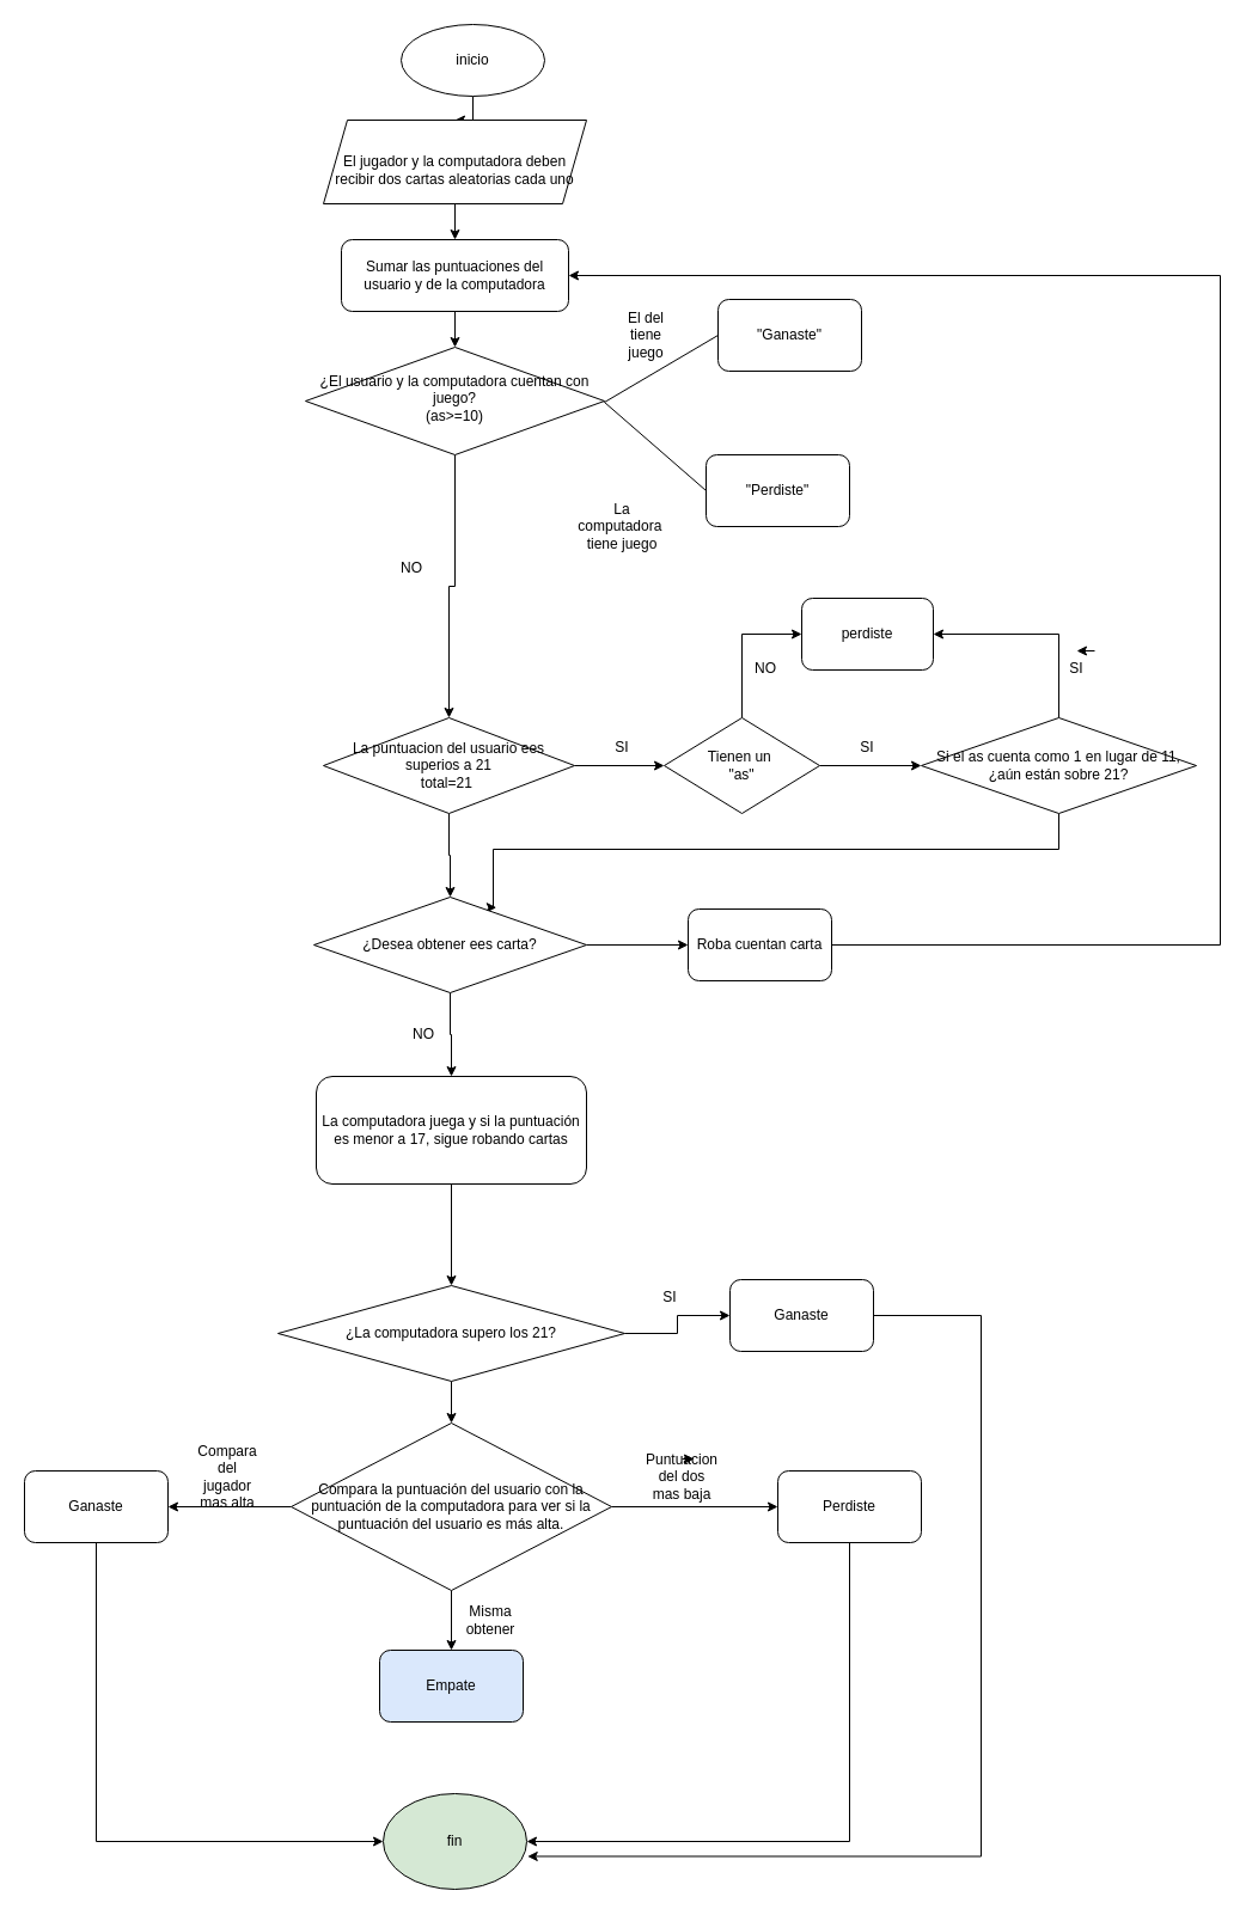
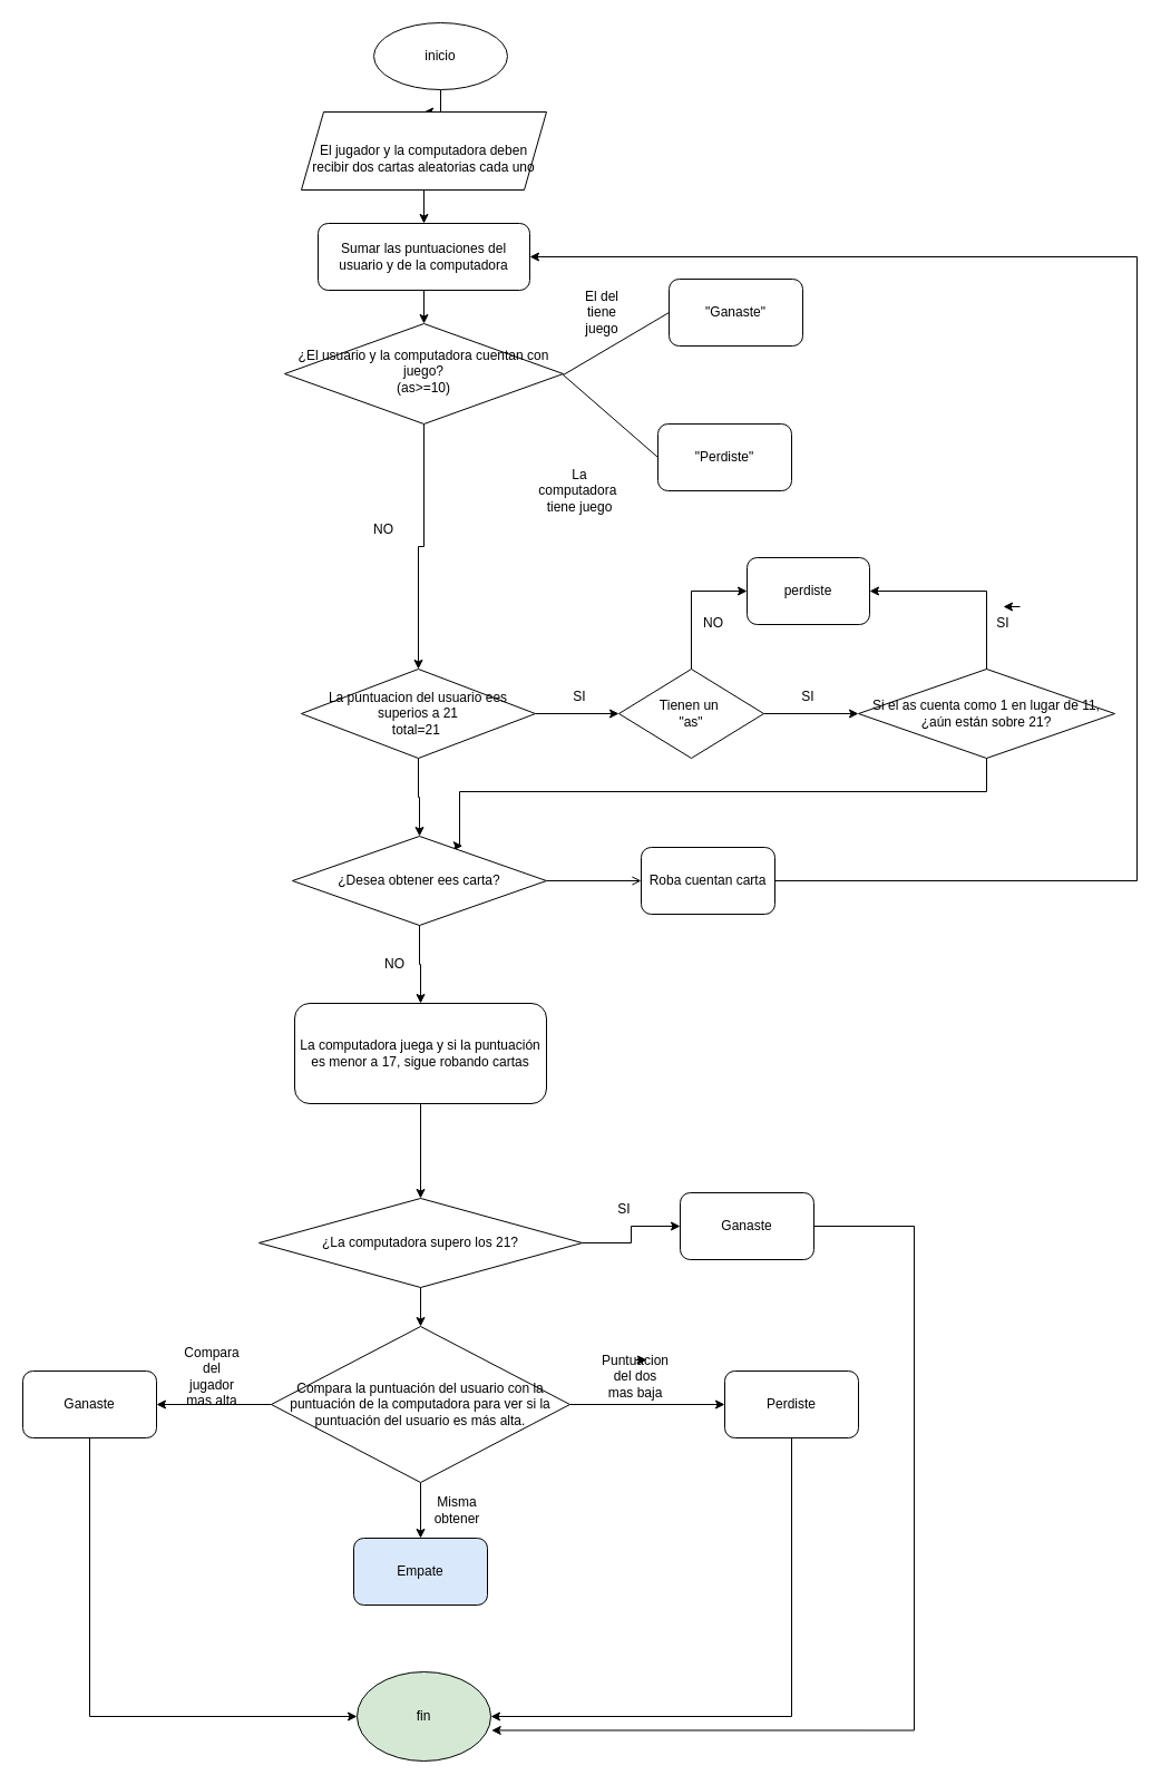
  <mxCell id="0" />
  <mxCell id="1" parent="0" />
  <mxCell id="2" value="" style="edgeStyle=orthogonalEdgeStyle;rounded=0;orthogonalLoop=1;jettySize=auto;html=1;" edge="1" parent="1" source="3" target="5"><mxGeometry relative="1" as="geometry" /></mxCell>
  <mxCell id="3" value="inicio" style="ellipse;whiteSpace=wrap;html=1;" vertex="1" parent="1"><mxGeometry x="335" y="20" width="120" height="60" as="geometry" /></mxCell>
  <mxCell id="4" value="" style="edgeStyle=orthogonalEdgeStyle;rounded=0;orthogonalLoop=1;jettySize=auto;html=1;" edge="1" parent="1" source="5" target="7"><mxGeometry relative="1" as="geometry" /></mxCell>
  <mxCell id="5" value="&lt;br&gt;El jugador y la computadora deben recibir dos cartas aleatorias cada uno" style="shape=parallelogram;perimeter=parallelogramPerimeter;whiteSpace=wrap;html=1;fixedSize=1;" vertex="1" parent="1"><mxGeometry x="270" y="100" width="220" height="70" as="geometry" /></mxCell>
  <mxCell id="6" value="" style="edgeStyle=orthogonalEdgeStyle;rounded=0;orthogonalLoop=1;jettySize=auto;html=1;" edge="1" parent="1" source="7" target="9"><mxGeometry relative="1" as="geometry" /></mxCell>
  <mxCell id="7" value="Sumar las puntuaciones del usuario y de la computadora" style="rounded=1;whiteSpace=wrap;html=1;" vertex="1" parent="1"><mxGeometry x="285" y="200" width="190" height="60" as="geometry" /></mxCell>
  <mxCell id="8" value="" style="edgeStyle=orthogonalEdgeStyle;rounded=0;orthogonalLoop=1;jettySize=auto;html=1;" edge="1" parent="1" source="9" target="17"><mxGeometry relative="1" as="geometry" /></mxCell>
  <mxCell id="9" value="¿El usuario y la computadora cuentan con juego?&lt;div&gt;(as&amp;gt;=10)&lt;/div&gt;" style="rhombus;whiteSpace=wrap;html=1;shadow=0;fontFamily=Helvetica;fontSize=12;align=center;strokeWidth=1;spacing=6;spacingTop=-4;" vertex="1" parent="1"><mxGeometry x="255" y="290" width="250" height="90" as="geometry" /></mxCell>
  <mxCell id="10" value="" style="endArrow=none;html=1;rounded=0;exitX=0;exitY=0.5;exitDx=0;exitDy=0;" edge="1" parent="1" source="11"><mxGeometry width="50" height="50" relative="1" as="geometry"><mxPoint x="580" y="400" as="sourcePoint" /><mxPoint x="600" y="280" as="targetPoint" /><Array as="points"><mxPoint x="505" y="336" /></Array></mxGeometry></mxCell>
  <mxCell id="11" value="&quot;Perdiste&quot;" style="rounded=1;whiteSpace=wrap;html=1;" vertex="1" parent="1"><mxGeometry x="590" y="380" width="120" height="60" as="geometry" /></mxCell>
  <mxCell id="12" value="&quot;Ganaste&quot;" style="rounded=1;whiteSpace=wrap;html=1;" vertex="1" parent="1"><mxGeometry x="600" y="250" width="120" height="60" as="geometry" /></mxCell>
  <mxCell id="13" value="El del tiene juego" style="text;html=1;align=center;verticalAlign=middle;whiteSpace=wrap;rounded=0;" vertex="1" parent="1"><mxGeometry x="510" y="265" width="60" height="30" as="geometry" /></mxCell>
  <mxCell id="14" value="La computadora&amp;nbsp;&lt;div&gt;tiene juego&lt;/div&gt;" style="text;html=1;align=center;verticalAlign=middle;whiteSpace=wrap;rounded=0;" vertex="1" parent="1"><mxGeometry x="490" y="425" width="60" height="30" as="geometry" /></mxCell>
  <mxCell id="15" style="edgeStyle=orthogonalEdgeStyle;rounded=0;orthogonalLoop=1;jettySize=auto;html=1;entryX=0;entryY=0.5;entryDx=0;entryDy=0;" edge="1" parent="1" source="17" target="20"><mxGeometry relative="1" as="geometry" /></mxCell>
  <mxCell id="16" style="edgeStyle=orthogonalEdgeStyle;rounded=0;orthogonalLoop=1;jettySize=auto;html=1;entryX=0.5;entryY=0;entryDx=0;entryDy=0;" edge="1" parent="1" source="17" target="33"><mxGeometry relative="1" as="geometry" /></mxCell>
  <mxCell id="17" value="La puntuacion del usuario ees superios a 21&lt;div&gt;total=21&amp;nbsp;&lt;/div&gt;" style="rhombus;whiteSpace=wrap;html=1;" vertex="1" parent="1"><mxGeometry x="270" y="600" width="210" height="80" as="geometry" /></mxCell>
  <mxCell id="18" style="edgeStyle=orthogonalEdgeStyle;rounded=0;orthogonalLoop=1;jettySize=auto;html=1;entryX=0;entryY=0.5;entryDx=0;entryDy=0;" edge="1" parent="1" source="20" target="23"><mxGeometry relative="1" as="geometry" /></mxCell>
  <mxCell id="19" style="edgeStyle=orthogonalEdgeStyle;rounded=0;orthogonalLoop=1;jettySize=auto;html=1;entryX=0;entryY=0.5;entryDx=0;entryDy=0;" edge="1" parent="1" source="20" target="24"><mxGeometry relative="1" as="geometry" /></mxCell>
  <mxCell id="20" value="Tienen un&amp;nbsp;&lt;div&gt;&quot;as&quot;&lt;/div&gt;" style="rhombus;whiteSpace=wrap;html=1;" vertex="1" parent="1"><mxGeometry x="555" y="600" width="130" height="80" as="geometry" /></mxCell>
  <mxCell id="21" style="edgeStyle=orthogonalEdgeStyle;rounded=0;orthogonalLoop=1;jettySize=auto;html=1;entryX=1;entryY=0.5;entryDx=0;entryDy=0;" edge="1" parent="1" source="23" target="24"><mxGeometry relative="1" as="geometry" /></mxCell>
  <mxCell id="22" style="edgeStyle=orthogonalEdgeStyle;rounded=0;orthogonalLoop=1;jettySize=auto;html=1;entryX=0.67;entryY=0.109;entryDx=0;entryDy=0;entryPerimeter=0;" edge="1" parent="1" source="23" target="33"><mxGeometry relative="1" as="geometry"><mxPoint x="430" y="720" as="targetPoint" /><Array as="points"><mxPoint x="885" y="710" /><mxPoint x="412" y="710" /></Array></mxGeometry></mxCell>
  <mxCell id="23" value="Si el as cuenta como 1 en lugar de 11, ¿aún están sobre 21?" style="rhombus;whiteSpace=wrap;html=1;" vertex="1" parent="1"><mxGeometry x="770" y="600" width="230" height="80" as="geometry" /></mxCell>
  <mxCell id="24" value="perdiste" style="rounded=1;whiteSpace=wrap;html=1;" vertex="1" parent="1"><mxGeometry x="670" y="500" width="110" height="60" as="geometry" /></mxCell>
  <mxCell id="25" value="NO" style="text;html=1;align=center;verticalAlign=middle;whiteSpace=wrap;rounded=0;" vertex="1" parent="1"><mxGeometry x="314" y="460" width="60" height="30" as="geometry" /></mxCell>
  <mxCell id="26" value="NO" style="text;html=1;align=center;verticalAlign=middle;whiteSpace=wrap;rounded=0;" vertex="1" parent="1"><mxGeometry x="610" y="544" width="60" height="30" as="geometry" /></mxCell>
  <mxCell id="27" value="SI" style="text;html=1;align=center;verticalAlign=middle;whiteSpace=wrap;rounded=0;" vertex="1" parent="1"><mxGeometry x="870" y="544" width="60" height="30" as="geometry" /></mxCell>
  <mxCell id="28" style="edgeStyle=orthogonalEdgeStyle;rounded=0;orthogonalLoop=1;jettySize=auto;html=1;exitX=0.75;exitY=0;exitDx=0;exitDy=0;entryX=0.5;entryY=0;entryDx=0;entryDy=0;" edge="1" parent="1" source="27" target="27"><mxGeometry relative="1" as="geometry" /></mxCell>
  <mxCell id="29" value="SI" style="text;html=1;align=center;verticalAlign=middle;whiteSpace=wrap;rounded=0;" vertex="1" parent="1"><mxGeometry x="695" y="610" width="60" height="30" as="geometry" /></mxCell>
  <mxCell id="30" value="SI" style="text;html=1;align=center;verticalAlign=middle;whiteSpace=wrap;rounded=0;" vertex="1" parent="1"><mxGeometry x="490" y="610" width="60" height="30" as="geometry" /></mxCell>
- <mxCell id="31" value="" style="edgeStyle=orthogonalEdgeStyle;rounded=0;orthogonalLoop=1;jettySize=auto;html=1;" edge="1" parent="1" source="33" target="35"><mxGeometry relative="1" as="geometry" /></mxCell>
+ <mxCell id="31" value="" style="edgeStyle=orthogonalEdgeStyle;rounded=0;orthogonalLoop=1;jettySize=auto;html=1;endArrow=open;" edge="1" parent="1" source="33" target="35"><mxGeometry relative="1" as="geometry" /></mxCell>
  <mxCell id="32" value="" style="edgeStyle=orthogonalEdgeStyle;rounded=0;orthogonalLoop=1;jettySize=auto;html=1;" edge="1" parent="1" source="33" target="37"><mxGeometry relative="1" as="geometry" /></mxCell>
  <mxCell id="33" value="¿Desea obtener ees carta?" style="rhombus;whiteSpace=wrap;html=1;" vertex="1" parent="1"><mxGeometry x="262" y="750" width="228" height="80" as="geometry" /></mxCell>
  <mxCell id="34" style="edgeStyle=orthogonalEdgeStyle;rounded=0;orthogonalLoop=1;jettySize=auto;html=1;entryX=1;entryY=0.5;entryDx=0;entryDy=0;" edge="1" parent="1" source="35" target="7"><mxGeometry relative="1" as="geometry"><mxPoint x="1020" y="280" as="targetPoint" /><Array as="points"><mxPoint x="1020" y="790" /><mxPoint x="1020" y="230" /></Array></mxGeometry></mxCell>
  <mxCell id="35" value="&lt;span style=&quot;background-color: initial;&quot;&gt;Roba cuentan carta&lt;/span&gt;" style="rounded=1;whiteSpace=wrap;html=1;" vertex="1" parent="1"><mxGeometry x="575" y="760" width="120" height="60" as="geometry" /></mxCell>
  <mxCell id="36" value="" style="edgeStyle=orthogonalEdgeStyle;rounded=0;orthogonalLoop=1;jettySize=auto;html=1;" edge="1" parent="1" source="37" target="41"><mxGeometry relative="1" as="geometry" /></mxCell>
  <mxCell id="37" value="La computadora juega y si la puntuación es menor a 17, sigue robando cartas" style="rounded=1;whiteSpace=wrap;html=1;" vertex="1" parent="1"><mxGeometry x="264" y="900" width="226" height="90" as="geometry" /></mxCell>
  <mxCell id="38" value="NO" style="text;html=1;align=center;verticalAlign=middle;whiteSpace=wrap;rounded=0;" vertex="1" parent="1"><mxGeometry x="324" y="850" width="60" height="30" as="geometry" /></mxCell>
  <mxCell id="39" value="" style="edgeStyle=orthogonalEdgeStyle;rounded=0;orthogonalLoop=1;jettySize=auto;html=1;" edge="1" parent="1" source="41" target="42"><mxGeometry relative="1" as="geometry" /></mxCell>
  <mxCell id="40" value="" style="edgeStyle=orthogonalEdgeStyle;rounded=0;orthogonalLoop=1;jettySize=auto;html=1;" edge="1" parent="1" source="41" target="47"><mxGeometry relative="1" as="geometry" /></mxCell>
  <mxCell id="41" value="¿La computadora supero los 21?" style="rhombus;whiteSpace=wrap;html=1;" vertex="1" parent="1"><mxGeometry x="232" y="1075" width="290" height="80" as="geometry" /></mxCell>
  <mxCell id="42" value="Ganaste" style="rounded=1;whiteSpace=wrap;html=1;" vertex="1" parent="1"><mxGeometry x="610" y="1070" width="120" height="60" as="geometry" /></mxCell>
  <mxCell id="43" value="SI" style="text;html=1;align=center;verticalAlign=middle;whiteSpace=wrap;rounded=0;" vertex="1" parent="1"><mxGeometry x="530" y="1070" width="60" height="30" as="geometry" /></mxCell>
  <mxCell id="44" value="" style="edgeStyle=orthogonalEdgeStyle;rounded=0;orthogonalLoop=1;jettySize=auto;html=1;" edge="1" parent="1" source="47" target="49"><mxGeometry relative="1" as="geometry" /></mxCell>
  <mxCell id="45" value="" style="edgeStyle=orthogonalEdgeStyle;rounded=0;orthogonalLoop=1;jettySize=auto;html=1;" edge="1" parent="1" source="47" target="50"><mxGeometry relative="1" as="geometry" /></mxCell>
  <mxCell id="46" value="" style="edgeStyle=orthogonalEdgeStyle;rounded=0;orthogonalLoop=1;jettySize=auto;html=1;" edge="1" parent="1" source="47" target="52"><mxGeometry relative="1" as="geometry" /></mxCell>
  <mxCell id="47" value="Compara la puntuación del usuario con la puntuación de la computadora para ver si la puntuación del usuario es más alta." style="rhombus;whiteSpace=wrap;html=1;" vertex="1" parent="1"><mxGeometry x="243" y="1190" width="268" height="140" as="geometry" /></mxCell>
  <mxCell id="48" style="edgeStyle=orthogonalEdgeStyle;rounded=0;orthogonalLoop=1;jettySize=auto;html=1;entryX=1;entryY=0.5;entryDx=0;entryDy=0;" edge="1" parent="1" source="49" target="57"><mxGeometry relative="1" as="geometry"><Array as="points"><mxPoint x="710" y="1540" /></Array></mxGeometry></mxCell>
  <mxCell id="49" value="Perdiste" style="rounded=1;whiteSpace=wrap;html=1;" vertex="1" parent="1"><mxGeometry x="650" y="1230" width="120" height="60" as="geometry" /></mxCell>
  <mxCell id="50" value="Empate" style="rounded=1;whiteSpace=wrap;html=1;fillColor=#dae8fc;" vertex="1" parent="1"><mxGeometry x="317" y="1380" width="120" height="60" as="geometry" /></mxCell>
  <mxCell id="51" style="edgeStyle=orthogonalEdgeStyle;rounded=0;orthogonalLoop=1;jettySize=auto;html=1;entryX=0;entryY=0.5;entryDx=0;entryDy=0;" edge="1" parent="1" source="52" target="57"><mxGeometry relative="1" as="geometry"><Array as="points"><mxPoint x="80" y="1540" /></Array></mxGeometry></mxCell>
  <mxCell id="52" value="Ganaste" style="rounded=1;whiteSpace=wrap;html=1;" vertex="1" parent="1"><mxGeometry x="20" y="1230" width="120" height="60" as="geometry" /></mxCell>
  <mxCell id="53" style="edgeStyle=orthogonalEdgeStyle;rounded=0;orthogonalLoop=1;jettySize=auto;html=1;exitX=0.5;exitY=0;exitDx=0;exitDy=0;" edge="1" parent="1" source="54"><mxGeometry relative="1" as="geometry"><mxPoint x="580" y="1220" as="targetPoint" /></mxGeometry></mxCell>
  <mxCell id="54" value="Puntuacion del dos mas baja" style="text;html=1;align=center;verticalAlign=middle;whiteSpace=wrap;rounded=0;" vertex="1" parent="1"><mxGeometry x="540" y="1220" width="60" height="30" as="geometry" /></mxCell>
  <mxCell id="55" value="Compara del jugador mas alta" style="text;html=1;align=center;verticalAlign=middle;whiteSpace=wrap;rounded=0;" vertex="1" parent="1"><mxGeometry x="160" y="1220" width="60" height="30" as="geometry" /></mxCell>
  <mxCell id="56" value="Misma obtener" style="text;html=1;align=center;verticalAlign=middle;whiteSpace=wrap;rounded=0;" vertex="1" parent="1"><mxGeometry x="380" y="1340" width="60" height="30" as="geometry" /></mxCell>
  <mxCell id="57" value="fin" style="ellipse;whiteSpace=wrap;html=1;fillColor=#d5e8d4;" vertex="1" parent="1"><mxGeometry x="320" y="1500" width="120" height="80" as="geometry" /></mxCell>
  <mxCell id="58" style="edgeStyle=orthogonalEdgeStyle;rounded=0;orthogonalLoop=1;jettySize=auto;html=1;entryX=1.006;entryY=0.656;entryDx=0;entryDy=0;entryPerimeter=0;" edge="1" parent="1" source="42" target="57"><mxGeometry relative="1" as="geometry"><Array as="points"><mxPoint x="820" y="1100" /><mxPoint x="820" y="1553" /></Array></mxGeometry></mxCell>
